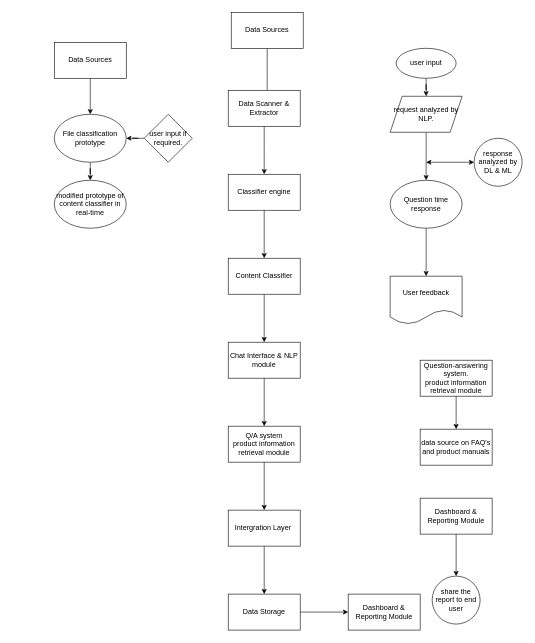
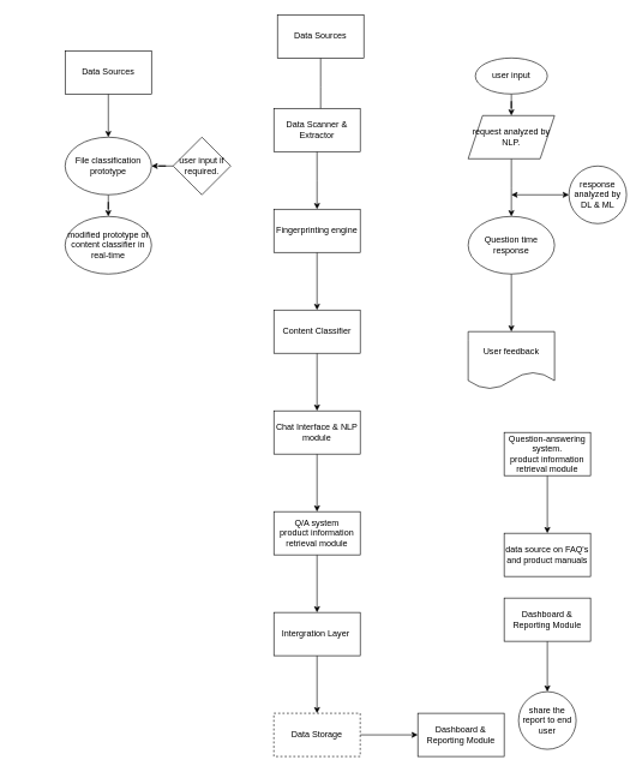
  <mxCell id="0" />
  <mxCell id="1" parent="0" />
  <mxCell id="2" value="&#10;  &#10;  &#10;  &#10;  &#10;  &#10;  &#10;  &#10;  &#10;  &#10;  &#10;  &#10;  &#10;  &#10;  &#10;  &#10;  &#10;  &#10;  &#10;  &#10;  &#10;  &#10;  &#10;  &#10;  &#10;  &#10;  &#10;  &#10;  &#10;  &#10;  &#10;  &#10;  &#10;  &#10;  &#10;  &#10;  &#10;  &#10;  &#10;  &#10;  &#10;  &#10;  &#10;  &#10;  &#10;  &#10;  &#10;  &#10;  &#10;  &#10;  &#10;  &#10;  &#10;  &#10;  &#10;  &#10;  &#10;" style="text;whiteSpace=wrap;html=1;" vertex="1" parent="1"><mxGeometry width="30" height="840" as="geometry" x="20" y="20" /></mxCell>
  <mxCell id="3" value="" style="edgeStyle=orthogonalEdgeStyle;rounded=0;orthogonalLoop=1;jettySize=auto;html=1;" edge="1" parent="1" source="4"><mxGeometry relative="1" as="geometry"><mxPoint x="445" y="160" as="targetPoint" /></mxGeometry></mxCell>
  <mxCell id="4" value="Data Sources" style="rounded=0;whiteSpace=wrap;html=1;" vertex="1" parent="1"><mxGeometry x="385" width="120" height="60" as="geometry" y="20" /></mxCell>
  <mxCell id="5" value="" style="edgeStyle=orthogonalEdgeStyle;rounded=0;orthogonalLoop=1;jettySize=auto;html=1;" edge="1" parent="1" source="6"><mxGeometry relative="1" as="geometry"><mxPoint x="440" y="290" as="targetPoint" /></mxGeometry></mxCell>
  <mxCell id="6" value="Data Scanner &amp;amp; Extractor" style="rounded=0;whiteSpace=wrap;html=1;" vertex="1" parent="1"><mxGeometry x="380" y="150" width="120" height="60" as="geometry" /></mxCell>
  <mxCell id="7" value="" style="edgeStyle=orthogonalEdgeStyle;rounded=0;orthogonalLoop=1;jettySize=auto;html=1;" edge="1" parent="1" source="8" target="10"><mxGeometry relative="1" as="geometry" /></mxCell>
- <mxCell id="8" value="Classifier engine" style="rounded=0;whiteSpace=wrap;html=1;" vertex="1" parent="1"><mxGeometry x="380" y="290" width="120" height="60" as="geometry" /></mxCell>
+ <mxCell id="8" value="Fingerprinting engine" style="rounded=0;whiteSpace=wrap;html=1;" vertex="1" parent="1"><mxGeometry x="380" y="290" width="120" height="60" as="geometry" /></mxCell>
  <mxCell id="9" value="" style="edgeStyle=orthogonalEdgeStyle;rounded=0;orthogonalLoop=1;jettySize=auto;html=1;" edge="1" parent="1" source="10" target="12"><mxGeometry relative="1" as="geometry" /></mxCell>
  <mxCell id="10" value="Content Classifier" style="rounded=0;whiteSpace=wrap;html=1;" vertex="1" parent="1"><mxGeometry x="380" y="430" width="120" height="60" as="geometry" /></mxCell>
  <mxCell id="11" value="" style="edgeStyle=orthogonalEdgeStyle;rounded=0;orthogonalLoop=1;jettySize=auto;html=1;" edge="1" parent="1" source="12" target="14"><mxGeometry relative="1" as="geometry" /></mxCell>
  <mxCell id="12" value="Chat Interface &amp;amp; NLP module" style="rounded=0;whiteSpace=wrap;html=1;" vertex="1" parent="1"><mxGeometry x="380" y="570" width="120" height="60" as="geometry" /></mxCell>
  <mxCell id="13" value="" style="edgeStyle=orthogonalEdgeStyle;rounded=0;orthogonalLoop=1;jettySize=auto;html=1;" edge="1" parent="1" source="14" target="16"><mxGeometry relative="1" as="geometry" /></mxCell>
  <mxCell id="14" value="Q/A system&lt;div&gt;product information retrieval module&lt;/div&gt;" style="whiteSpace=wrap;html=1;rounded=0;" vertex="1" parent="1"><mxGeometry x="380" y="710" width="120" height="60" as="geometry" /></mxCell>
  <mxCell id="15" value="" style="edgeStyle=orthogonalEdgeStyle;rounded=0;orthogonalLoop=1;jettySize=auto;html=1;" edge="1" parent="1" source="16" target="18"><mxGeometry relative="1" as="geometry" /></mxCell>
  <mxCell id="16" value="Intergration Layer&amp;nbsp;" style="whiteSpace=wrap;html=1;rounded=0;" vertex="1" parent="1"><mxGeometry x="380" y="850" width="120" height="60" as="geometry" /></mxCell>
  <mxCell id="17" value="" style="edgeStyle=orthogonalEdgeStyle;rounded=0;orthogonalLoop=1;jettySize=auto;html=1;" edge="1" parent="1" source="18" target="19"><mxGeometry relative="1" as="geometry" /></mxCell>
- <mxCell id="18" value="Data Storage" style="whiteSpace=wrap;html=1;rounded=0;" vertex="1" parent="1"><mxGeometry x="380" y="990" width="120" height="60" as="geometry" /></mxCell>
+ <mxCell id="18" value="Data Storage" style="whiteSpace=wrap;html=1;rounded=0;dashed=1;" vertex="1" parent="1"><mxGeometry x="380" y="990" width="120" height="60" as="geometry" /></mxCell>
  <mxCell id="19" value="Dashboard &amp;amp; Reporting Module" style="whiteSpace=wrap;html=1;rounded=0;" vertex="1" parent="1"><mxGeometry x="580" y="990" width="120" height="60" as="geometry" /></mxCell>
  <mxCell id="20" value="" style="edgeStyle=orthogonalEdgeStyle;rounded=0;orthogonalLoop=1;jettySize=auto;html=1;" edge="1" parent="1" source="21" target="23"><mxGeometry relative="1" as="geometry" /></mxCell>
  <mxCell id="21" value="Data Sources" style="rounded=0;whiteSpace=wrap;html=1;" vertex="1" parent="1"><mxGeometry x="90" y="70" width="120" height="60" as="geometry" /></mxCell>
  <mxCell id="22" value="" style="edgeStyle=orthogonalEdgeStyle;rounded=0;orthogonalLoop=1;jettySize=auto;html=1;" edge="1" parent="1" source="23" target="26"><mxGeometry relative="1" as="geometry" /></mxCell>
  <mxCell id="23" value="File classification prototype" style="ellipse;whiteSpace=wrap;html=1;" vertex="1" parent="1"><mxGeometry x="90" y="190" width="120" height="80" as="geometry" /></mxCell>
  <mxCell id="24" value="" style="edgeStyle=orthogonalEdgeStyle;rounded=0;orthogonalLoop=1;jettySize=auto;html=1;" edge="1" parent="1" source="25" target="23"><mxGeometry relative="1" as="geometry" /></mxCell>
  <mxCell id="25" value="user input if required." style="rhombus;whiteSpace=wrap;html=1;" vertex="1" parent="1"><mxGeometry x="240" y="190" width="80" height="80" as="geometry" /></mxCell>
  <mxCell id="26" value="modified prototype of content classifier in real-time" style="ellipse;whiteSpace=wrap;html=1;" vertex="1" parent="1"><mxGeometry x="90" y="300" width="120" height="80" as="geometry" /></mxCell>
  <mxCell id="27" value="" style="edgeStyle=orthogonalEdgeStyle;rounded=0;orthogonalLoop=1;jettySize=auto;html=1;" edge="1" parent="1" source="28" target="30"><mxGeometry relative="1" as="geometry" /></mxCell>
  <mxCell id="28" value="user input" style="ellipse;whiteSpace=wrap;html=1;" vertex="1" parent="1"><mxGeometry x="660" y="80" width="100" height="50" as="geometry" /></mxCell>
  <mxCell id="29" value="" style="edgeStyle=orthogonalEdgeStyle;rounded=0;orthogonalLoop=1;jettySize=auto;html=1;" edge="1" parent="1" source="30"><mxGeometry relative="1" as="geometry"><mxPoint x="710" y="300" as="targetPoint" /></mxGeometry></mxCell>
  <mxCell id="30" value="request analyzed by NLP." style="shape=parallelogram;perimeter=parallelogramPerimeter;whiteSpace=wrap;html=1;fixedSize=1;" vertex="1" parent="1"><mxGeometry x="650" y="160" width="120" height="60" as="geometry" /></mxCell>
  <mxCell id="31" value="" style="edgeStyle=orthogonalEdgeStyle;rounded=0;orthogonalLoop=1;jettySize=auto;html=1;" edge="1" parent="1" source="32" target="35"><mxGeometry relative="1" as="geometry" /></mxCell>
  <mxCell id="32" value="Question time response" style="ellipse;whiteSpace=wrap;html=1;" vertex="1" parent="1"><mxGeometry x="650" y="300" width="120" height="80" as="geometry" /></mxCell>
  <mxCell id="33" value="" style="endArrow=classic;startArrow=classic;html=1;rounded=0;" edge="1" parent="1"><mxGeometry width="50" height="50" relative="1" as="geometry"><mxPoint x="710" y="270" as="sourcePoint" /><mxPoint x="790" y="270" as="targetPoint" /><Array as="points" /></mxGeometry></mxCell>
  <mxCell id="34" value="response analyzed by DL &amp;amp; ML" style="ellipse;whiteSpace=wrap;html=1;aspect=fixed;" vertex="1" parent="1"><mxGeometry x="790" y="230" width="80" height="80" as="geometry" /></mxCell>
  <mxCell id="35" value="User feedback" style="shape=document;whiteSpace=wrap;html=1;boundedLbl=1;" vertex="1" parent="1"><mxGeometry x="650" y="460" width="120" height="80" as="geometry" /></mxCell>
  <mxCell id="36" value="" style="edgeStyle=orthogonalEdgeStyle;rounded=0;orthogonalLoop=1;jettySize=auto;html=1;" edge="1" parent="1" source="37" target="38"><mxGeometry relative="1" as="geometry" /></mxCell>
  <mxCell id="37" value="Question-answering system.&lt;div&gt;product information retrieval module&lt;/div&gt;" style="whiteSpace=wrap;html=1;rounded=0;" vertex="1" parent="1"><mxGeometry x="700" y="600" width="120" height="60" as="geometry" /></mxCell>
- <mxCell id="38" value="data source on FAQ's and product manuals" style="whiteSpace=wrap;html=1;rounded=0;" vertex="1" parent="1"><mxGeometry x="700" y="715" width="120" height="60" as="geometry" /></mxCell>
+ <mxCell id="38" value="data source on FAQ's and product manuals" style="whiteSpace=wrap;html=1;rounded=0;" vertex="1" parent="1"><mxGeometry x="700" y="740" width="120" height="60" as="geometry" /></mxCell>
  <mxCell id="39" value="" style="edgeStyle=orthogonalEdgeStyle;rounded=0;orthogonalLoop=1;jettySize=auto;html=1;" edge="1" parent="1" source="40" target="41"><mxGeometry relative="1" as="geometry" /></mxCell>
  <mxCell id="40" value="Dashboard &amp;amp; Reporting Module" style="whiteSpace=wrap;html=1;rounded=0;" vertex="1" parent="1"><mxGeometry x="700" y="830" width="120" height="60" as="geometry" /></mxCell>
  <mxCell id="41" value="share the report to end user" style="ellipse;whiteSpace=wrap;html=1;rounded=0;" vertex="1" parent="1"><mxGeometry x="720" y="960" width="80" height="80" as="geometry" /></mxCell>
